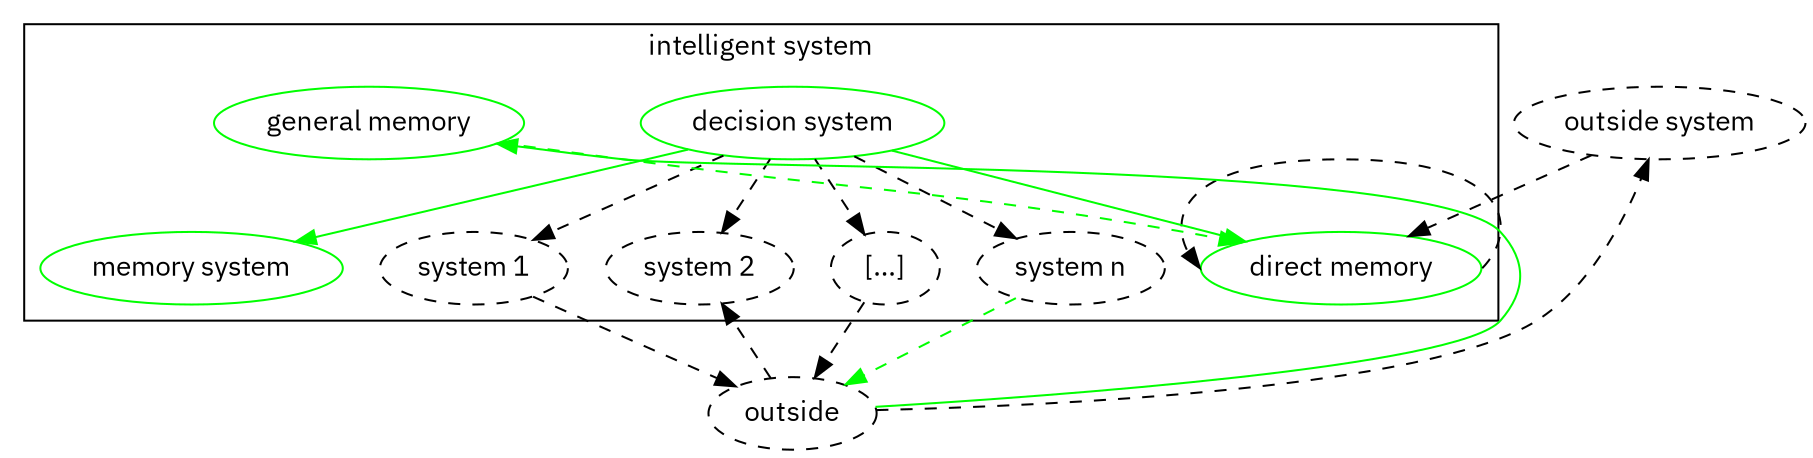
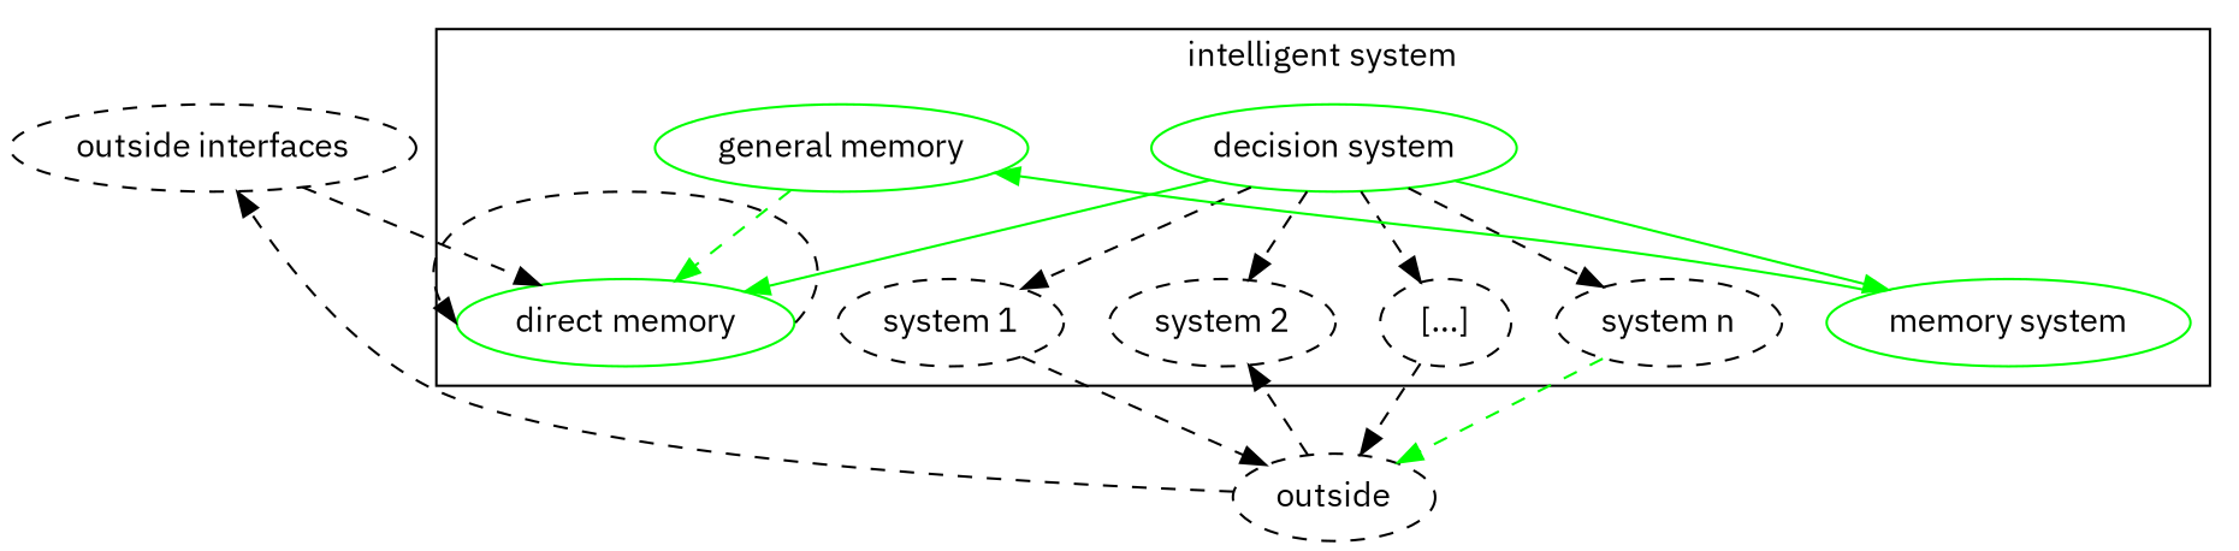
  digraph {
    fontname="IBM Plex Sans"
    rankdir=TB
    node [fontname="IBM Plex Sans" style=dashed]
    edge [fontname="IBM Plex Sans" style=dashed]
    "direct memory" [color=green style=""]
    "decision system" [color=green style=""]
    "memory system" [color=green style=""]
    "general memory" [color=green style=""]
    "system 1"
    "system 2"
    "[...]"
    "system n"
    outside
-   "outside interfaces" [label="outside system"]
+   "outside interfaces"
    subgraph sub_1 {
      "direct memory"
      "decision system"
      "memory system"
      "general memory"
    }
    subgraph cluster_2 {
      label="intelligent system"
      "direct memory"
      "decision system"
      "memory system"
      "general memory"
      "system 1"
      "system 2"
      "[...]"
      "system n"
    }
    "direct memory" -> "direct memory" [headport=w tailport=e]
    "decision system" -> "direct memory" [color=green style=""]
    "decision system" -> "memory system" [color=green style=""]
    "decision system" -> "system 1"
    "decision system" -> "system 2"
    "decision system" -> "[...]"
    "decision system" -> "system n"
-   outside -> "general memory" [color=green constraint=false style=""]
+   "memory system" -> "general memory" [color=green constraint=false style=""]
    "general memory" -> "direct memory" [color=green constraint=false]
    "system 1" -> outside
    "[...]" -> outside
    "system n" -> outside [color=green]
    outside -> "system 2"
    outside -> "outside interfaces" [constraint=false]
    "outside interfaces" -> "direct memory"
  }
